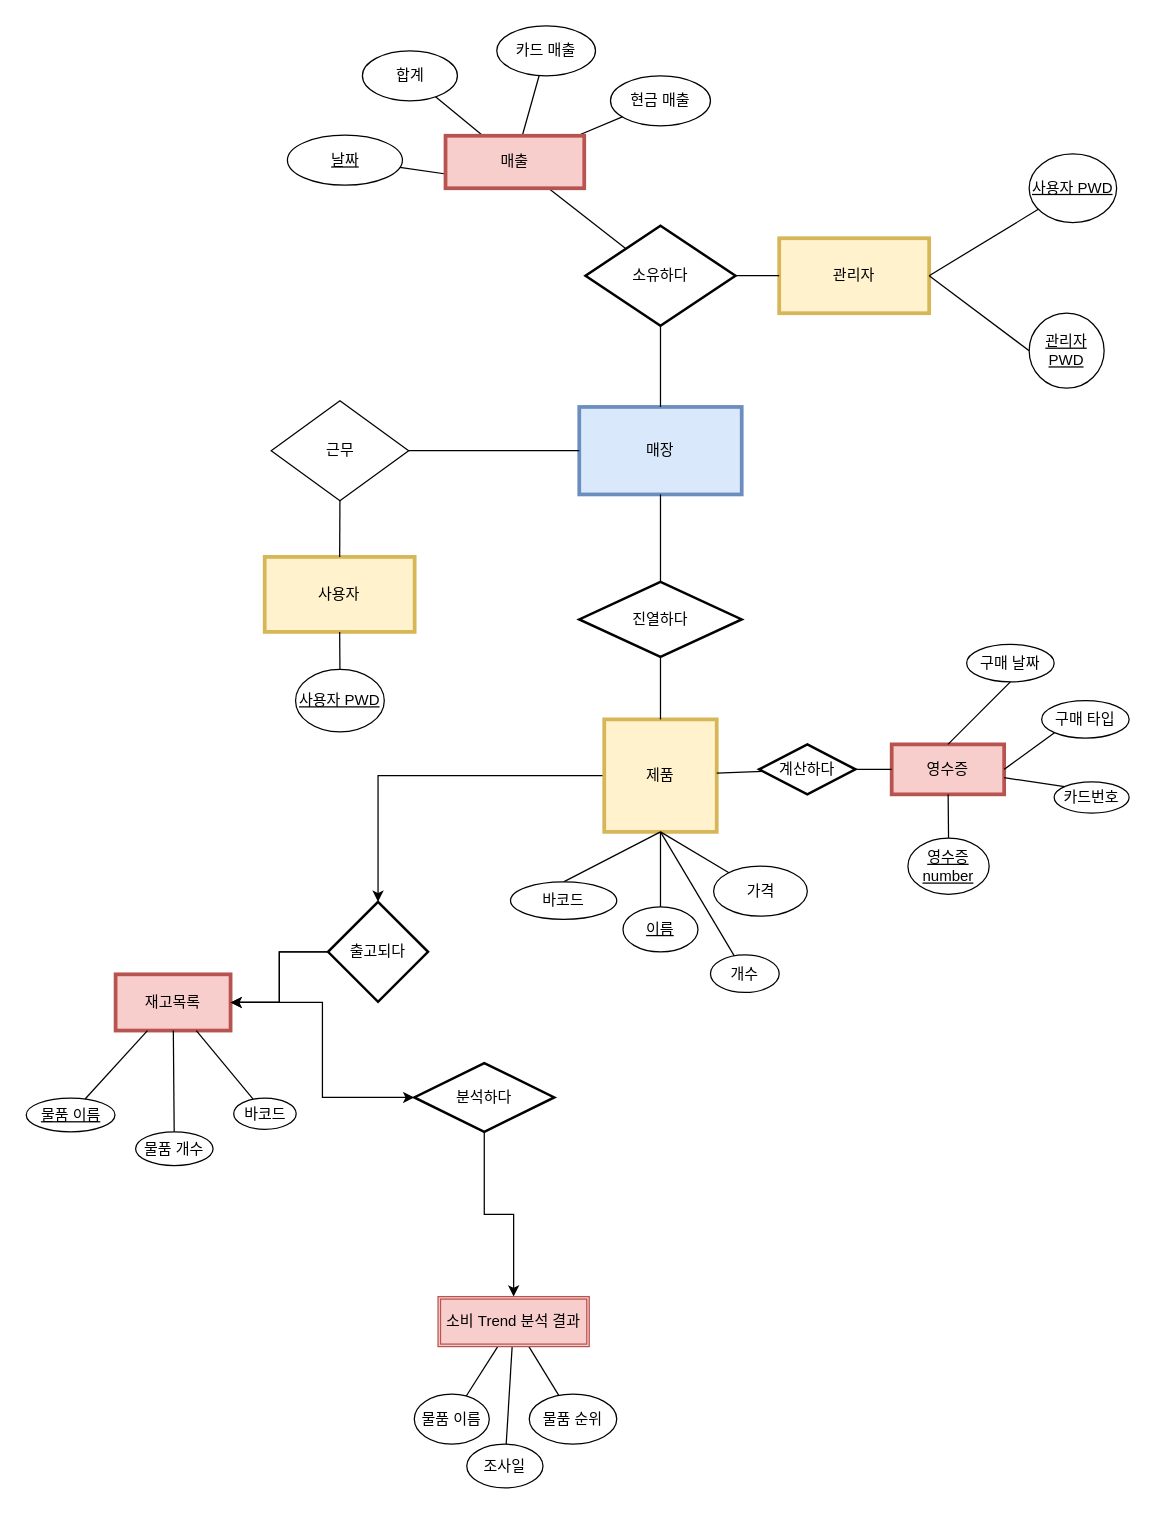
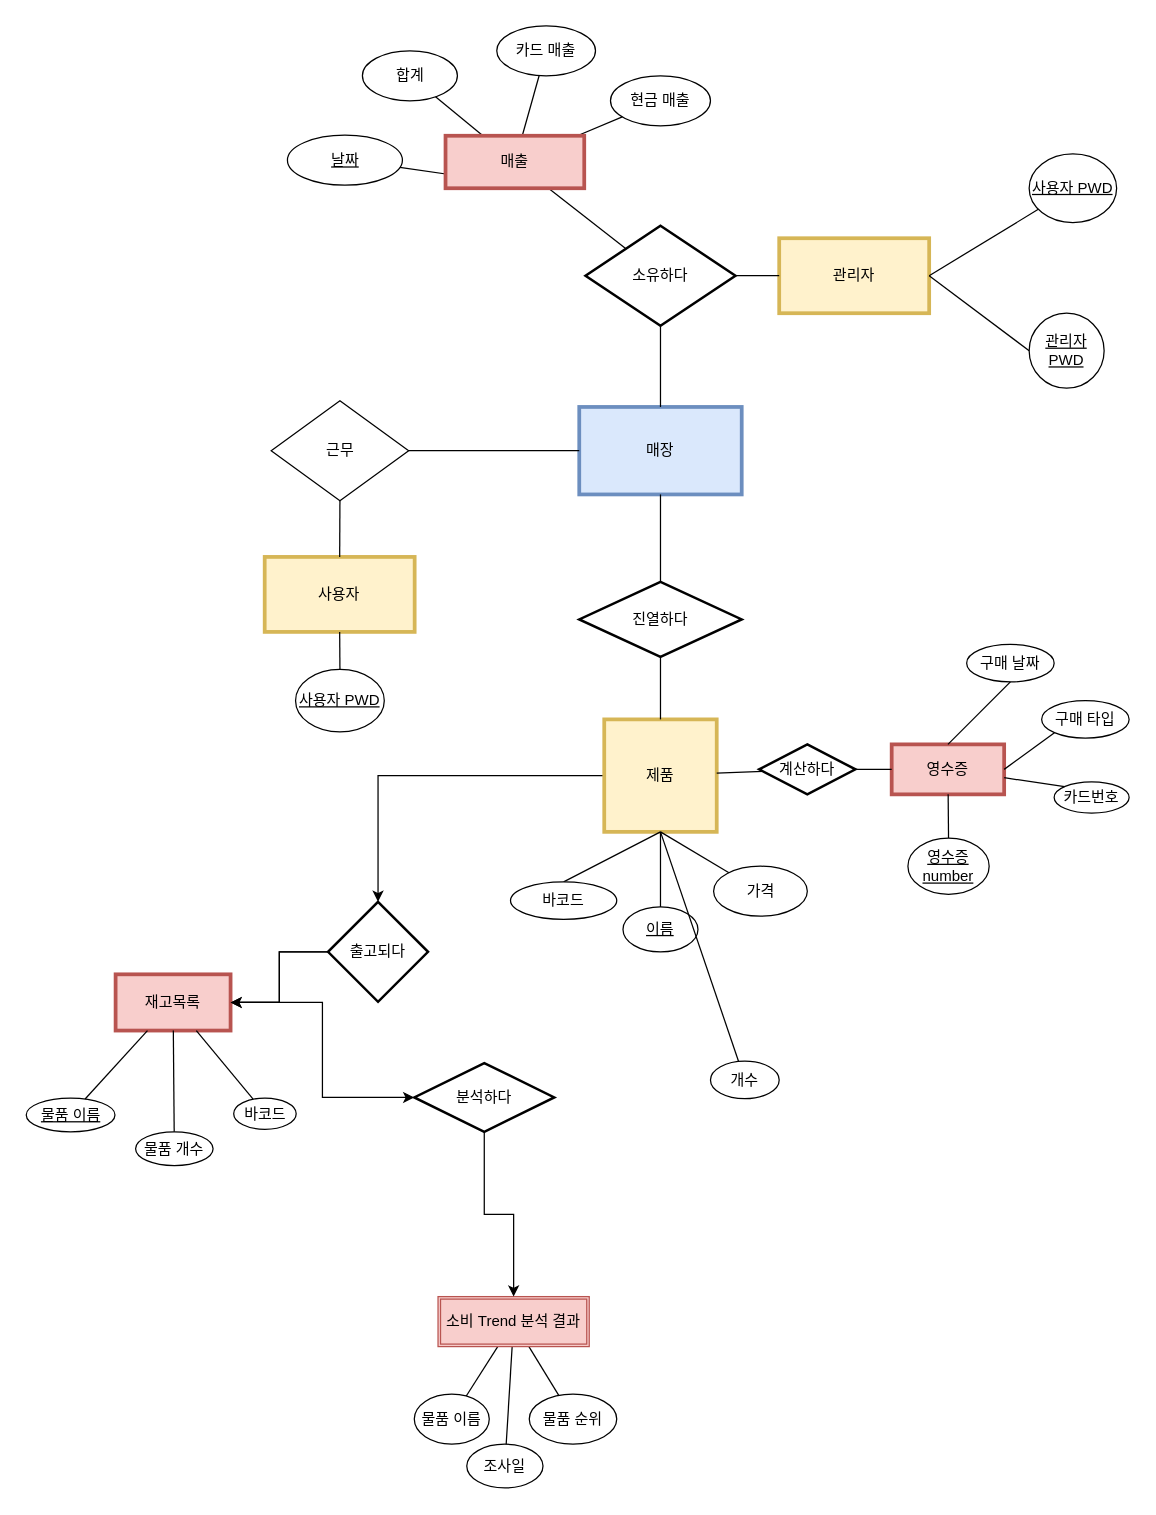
  <mxCell id="0" />
  <mxCell id="1" parent="0" />
  <mxCell id="2" value="매장" style="rounded=0;whiteSpace=wrap;html=1;strokeWidth=3;fillColor=#dae8fc;strokeColor=#6c8ebf;" parent="1" vertex="1"><mxGeometry x="463" y="325" width="130" height="70" as="geometry" /></mxCell>
  <mxCell id="3" value="사용자" style="rounded=0;whiteSpace=wrap;html=1;strokeWidth=3;fillColor=#fff2cc;strokeColor=#d6b656;" parent="1" vertex="1"><mxGeometry x="211.3" y="445" width="120" height="60" as="geometry" /></mxCell>
  <mxCell id="4" value="관리자" style="rounded=0;whiteSpace=wrap;html=1;strokeWidth=3;fillColor=#fff2cc;strokeColor=#d6b656;" parent="1" vertex="1"><mxGeometry x="623" y="190" width="120" height="60" as="geometry" /></mxCell>
  <mxCell id="5" value="소유하다" style="rhombus;whiteSpace=wrap;html=1;strokeWidth=2;" parent="1" vertex="1"><mxGeometry x="468" y="180" width="120" height="80" as="geometry" /></mxCell>
  <mxCell id="6" value="근무" style="rhombus;whiteSpace=wrap;html=1;rotation=0;" parent="1" vertex="1"><mxGeometry x="216.5" y="320" width="110" height="80" as="geometry" /></mxCell>
  <mxCell id="7" value="" style="endArrow=none;html=1;entryX=0;entryY=0.5;entryDx=0;entryDy=0;exitX=1;exitY=0.5;exitDx=0;exitDy=0;" parent="1" source="6" target="2" edge="1"><mxGeometry width="50" height="50" relative="1" as="geometry"><mxPoint x="203" y="240" as="sourcePoint" /><mxPoint x="163" y="220" as="targetPoint" /></mxGeometry></mxCell>
  <mxCell id="8" value="" style="endArrow=none;html=1;entryX=0.5;entryY=1;entryDx=0;entryDy=0;exitX=0.5;exitY=0;exitDx=0;exitDy=0;" parent="1" source="3" target="6" edge="1"><mxGeometry width="50" height="50" relative="1" as="geometry"><mxPoint x="133" y="475" as="sourcePoint" /><mxPoint x="183" y="425" as="targetPoint" /></mxGeometry></mxCell>
  <mxCell id="9" value="" style="endArrow=none;html=1;entryX=0.5;entryY=1;entryDx=0;entryDy=0;exitX=0.5;exitY=0;exitDx=0;exitDy=0;" parent="1" source="2" target="5" edge="1"><mxGeometry width="50" height="50" relative="1" as="geometry"><mxPoint x="133" y="475" as="sourcePoint" /><mxPoint x="183" y="425" as="targetPoint" /></mxGeometry></mxCell>
  <mxCell id="10" value="" style="endArrow=none;html=1;exitX=1;exitY=0.5;exitDx=0;exitDy=0;entryX=0;entryY=0.5;entryDx=0;entryDy=0;" parent="1" source="5" target="4" edge="1"><mxGeometry width="50" height="50" relative="1" as="geometry"><mxPoint x="383" y="215" as="sourcePoint" /><mxPoint x="433" y="165" as="targetPoint" /></mxGeometry></mxCell>
  <mxCell id="11" value="&lt;u&gt;사용자 PWD&lt;/u&gt;" style="ellipse;whiteSpace=wrap;html=1;" parent="1" vertex="1"><mxGeometry x="236" y="535" width="71" height="50" as="geometry" /></mxCell>
  <mxCell id="12" value="" style="endArrow=none;html=1;entryX=0.5;entryY=1;entryDx=0;entryDy=0;exitX=0.5;exitY=0;exitDx=0;exitDy=0;" parent="1" source="11" target="3" edge="1"><mxGeometry width="50" height="50" relative="1" as="geometry"><mxPoint x="133" y="575" as="sourcePoint" /><mxPoint x="183" y="525" as="targetPoint" /></mxGeometry></mxCell>
  <mxCell id="13" value="" style="endArrow=none;html=1;exitX=1;exitY=0.5;exitDx=0;exitDy=0;" parent="1" source="4" target="14" edge="1"><mxGeometry width="50" height="50" relative="1" as="geometry"><mxPoint x="573" y="210" as="sourcePoint" /><mxPoint x="623" y="160" as="targetPoint" /></mxGeometry></mxCell>
  <mxCell id="14" value="&lt;u&gt;사용자 PWD&lt;/u&gt;" style="ellipse;whiteSpace=wrap;html=1;" parent="1" vertex="1"><mxGeometry x="823" y="122.5" width="70" height="55" as="geometry" /></mxCell>
  <mxCell id="15" value="&lt;u&gt;관리자 PWD&lt;/u&gt;" style="ellipse;whiteSpace=wrap;html=1;" parent="1" vertex="1"><mxGeometry x="823" y="250" width="60" height="60" as="geometry" /></mxCell>
  <mxCell id="16" value="" style="endArrow=none;html=1;entryX=1;entryY=0.5;entryDx=0;entryDy=0;exitX=0;exitY=0.5;exitDx=0;exitDy=0;" parent="1" source="15" target="4" edge="1"><mxGeometry width="50" height="50" relative="1" as="geometry"><mxPoint x="603" y="215" as="sourcePoint" /><mxPoint x="623" y="215" as="targetPoint" /></mxGeometry></mxCell>
  <mxCell id="17" style="edgeStyle=orthogonalEdgeStyle;rounded=0;orthogonalLoop=1;jettySize=auto;html=1;" parent="1" source="18" target="69" edge="1"><mxGeometry relative="1" as="geometry" /></mxCell>
  <mxCell id="18" value="제품" style="whiteSpace=wrap;html=1;aspect=fixed;strokeWidth=3;fillColor=#fff2cc;strokeColor=#d6b656;" parent="1" vertex="1"><mxGeometry x="483" y="575" width="90" height="90" as="geometry" /></mxCell>
  <mxCell id="19" value="" style="endArrow=none;html=1;exitX=0.5;exitY=0;exitDx=0;exitDy=0;" parent="1" source="20" target="2" edge="1"><mxGeometry width="50" height="50" relative="1" as="geometry"><mxPoint x="133" y="575" as="sourcePoint" /><mxPoint x="183" y="525" as="targetPoint" /></mxGeometry></mxCell>
  <mxCell id="20" value="진열하다" style="rhombus;whiteSpace=wrap;html=1;strokeWidth=2;" parent="1" vertex="1"><mxGeometry x="463" y="465" width="130" height="60" as="geometry" /></mxCell>
  <mxCell id="21" value="" style="endArrow=none;html=1;exitX=0.5;exitY=0;exitDx=0;exitDy=0;" parent="1" source="18" target="20" edge="1"><mxGeometry width="50" height="50" relative="1" as="geometry"><mxPoint x="333" y="325" as="sourcePoint" /><mxPoint x="233" y="225" as="targetPoint" /></mxGeometry></mxCell>
  <mxCell id="22" value="" style="endArrow=none;html=1;entryX=0.5;entryY=1;entryDx=0;entryDy=0;exitX=0.5;exitY=0;exitDx=0;exitDy=0;" parent="1" source="23" target="18" edge="1"><mxGeometry width="50" height="50" relative="1" as="geometry"><mxPoint x="353" y="565" as="sourcePoint" /><mxPoint x="403" y="535" as="targetPoint" /></mxGeometry></mxCell>
  <mxCell id="23" value="바코드" style="ellipse;whiteSpace=wrap;html=1;" parent="1" vertex="1"><mxGeometry x="408" y="705" width="85" height="30" as="geometry" /></mxCell>
  <mxCell id="24" value="" style="endArrow=none;html=1;entryX=0.5;entryY=1;entryDx=0;entryDy=0;" parent="1" source="25" target="18" edge="1"><mxGeometry width="50" height="50" relative="1" as="geometry"><mxPoint x="433" y="575" as="sourcePoint" /><mxPoint x="453" y="545" as="targetPoint" /></mxGeometry></mxCell>
  <mxCell id="25" value="가격" style="ellipse;whiteSpace=wrap;html=1;" parent="1" vertex="1"><mxGeometry x="570.5" y="692.5" width="75" height="40" as="geometry" /></mxCell>
  <mxCell id="26" value="" style="endArrow=none;html=1;exitX=0.5;exitY=1;exitDx=0;exitDy=0;" parent="1" source="18" target="27" edge="1"><mxGeometry width="50" height="50" relative="1" as="geometry"><mxPoint x="583" y="655" as="sourcePoint" /><mxPoint x="613" y="635" as="targetPoint" /></mxGeometry></mxCell>
  <mxCell id="27" value="&lt;u&gt;이름&lt;/u&gt;" style="ellipse;whiteSpace=wrap;html=1;" parent="1" vertex="1"><mxGeometry x="498" y="725.1" width="60" height="36" as="geometry" /></mxCell>
  <mxCell id="28" value="" style="endArrow=none;html=1;entryX=0.5;entryY=1;entryDx=0;entryDy=0;" parent="1" source="29" target="18" edge="1"><mxGeometry width="50" height="50" relative="1" as="geometry"><mxPoint x="423" y="644" as="sourcePoint" /><mxPoint x="233" y="815" as="targetPoint" /></mxGeometry></mxCell>
- <mxCell id="29" value="개수" style="ellipse;whiteSpace=wrap;html=1;" parent="1" vertex="1"><mxGeometry x="568" y="763.5" width="55" height="30" as="geometry" /></mxCell>
+ <mxCell id="29" value="개수" style="ellipse;whiteSpace=wrap;html=1;" parent="1" vertex="1"><mxGeometry x="568" y="848.5" width="55" height="30" as="geometry" /></mxCell>
  <mxCell id="30" value="영수증" style="rounded=0;whiteSpace=wrap;html=1;strokeWidth=3;fillColor=#f8cecc;strokeColor=#b85450;" parent="1" vertex="1"><mxGeometry x="713" y="595" width="90" height="40" as="geometry" /></mxCell>
  <mxCell id="31" value="계산하다" style="rhombus;whiteSpace=wrap;html=1;strokeWidth=2;" parent="1" vertex="1"><mxGeometry x="607" y="595" width="77" height="40" as="geometry" /></mxCell>
  <mxCell id="32" value="" style="endArrow=none;html=1;" parent="1" source="18" target="31" edge="1"><mxGeometry width="50" height="50" relative="1" as="geometry"><mxPoint x="183" y="865" as="sourcePoint" /><mxPoint x="233" y="815" as="targetPoint" /></mxGeometry></mxCell>
  <mxCell id="33" value="" style="endArrow=none;html=1;" parent="1" source="31" target="30" edge="1"><mxGeometry width="50" height="50" relative="1" as="geometry"><mxPoint x="665" y="605" as="sourcePoint" /><mxPoint x="773" y="585" as="targetPoint" /></mxGeometry></mxCell>
  <mxCell id="34" value="" style="endArrow=none;html=1;exitX=0.5;exitY=0;exitDx=0;exitDy=0;" parent="1" source="35" target="30" edge="1"><mxGeometry width="50" height="50" relative="1" as="geometry"><mxPoint x="758" y="675" as="sourcePoint" /><mxPoint x="313" y="815" as="targetPoint" /></mxGeometry></mxCell>
  <mxCell id="35" value="&lt;u&gt;영수증 number&lt;/u&gt;" style="ellipse;whiteSpace=wrap;html=1;" parent="1" vertex="1"><mxGeometry x="726" y="670" width="65" height="45" as="geometry" /></mxCell>
  <mxCell id="36" value="구매 날짜" style="ellipse;whiteSpace=wrap;html=1;" parent="1" vertex="1"><mxGeometry x="773" y="515" width="70" height="30" as="geometry" /></mxCell>
  <mxCell id="37" value="구매 타입" style="ellipse;whiteSpace=wrap;html=1;" parent="1" vertex="1"><mxGeometry x="833" y="560" width="70" height="30" as="geometry" /></mxCell>
  <mxCell id="38" value="카드번호" style="ellipse;whiteSpace=wrap;html=1;" parent="1" vertex="1"><mxGeometry x="843" y="625" width="60" height="25" as="geometry" /></mxCell>
  <mxCell id="39" value="" style="endArrow=none;html=1;entryX=0.5;entryY=1;entryDx=0;entryDy=0;exitX=0.5;exitY=0;exitDx=0;exitDy=0;" parent="1" source="30" target="36" edge="1"><mxGeometry width="50" height="50" relative="1" as="geometry"><mxPoint x="723" y="575" as="sourcePoint" /><mxPoint x="773" y="525" as="targetPoint" /></mxGeometry></mxCell>
  <mxCell id="40" value="" style="endArrow=none;html=1;exitX=1;exitY=0.5;exitDx=0;exitDy=0;entryX=0;entryY=1;entryDx=0;entryDy=0;" parent="1" source="30" target="37" edge="1"><mxGeometry width="50" height="50" relative="1" as="geometry"><mxPoint x="793" y="645" as="sourcePoint" /><mxPoint x="843" y="595" as="targetPoint" /></mxGeometry></mxCell>
  <mxCell id="41" value="" style="endArrow=none;html=1;entryX=0;entryY=0;entryDx=0;entryDy=0;" parent="1" source="30" target="38" edge="1"><mxGeometry width="50" height="50" relative="1" as="geometry"><mxPoint x="803" y="705" as="sourcePoint" /><mxPoint x="853" y="655" as="targetPoint" /></mxGeometry></mxCell>
  <mxCell id="42" style="edgeStyle=orthogonalEdgeStyle;rounded=0;orthogonalLoop=1;jettySize=auto;html=1;entryX=0;entryY=0.5;entryDx=0;entryDy=0;" parent="1" source="43" target="71" edge="1"><mxGeometry relative="1" as="geometry" /></mxCell>
  <mxCell id="43" value="재고목록" style="rounded=0;whiteSpace=wrap;html=1;strokeWidth=3;fillColor=#f8cecc;strokeColor=#b85450;" parent="1" vertex="1"><mxGeometry x="92" y="779" width="92" height="45" as="geometry" /></mxCell>
  <mxCell id="44" value="물품 개수" style="ellipse;whiteSpace=wrap;html=1;strokeWidth=1;" parent="1" vertex="1"><mxGeometry x="108" y="905" width="62" height="27" as="geometry" /></mxCell>
  <mxCell id="45" value="바코드" style="ellipse;whiteSpace=wrap;html=1;strokeWidth=1;" parent="1" vertex="1"><mxGeometry x="186.5" y="878" width="50" height="25" as="geometry" /></mxCell>
  <mxCell id="46" value="&lt;u&gt;물품 이름&lt;/u&gt;" style="ellipse;whiteSpace=wrap;html=1;strokeWidth=1;" parent="1" vertex="1"><mxGeometry x="20.5" y="878" width="71" height="27" as="geometry" /></mxCell>
  <mxCell id="47" value="" style="endArrow=none;html=1;" parent="1" source="46" target="43" edge="1"><mxGeometry width="50" height="50" relative="1" as="geometry"><mxPoint x="25.5" y="1365" as="sourcePoint" /><mxPoint x="75.5" y="1315" as="targetPoint" /></mxGeometry></mxCell>
  <mxCell id="48" value="" style="endArrow=none;html=1;" parent="1" source="45" target="43" edge="1"><mxGeometry width="50" height="50" relative="1" as="geometry"><mxPoint x="203" y="895" as="sourcePoint" /><mxPoint x="175.5" y="685" as="targetPoint" /></mxGeometry></mxCell>
  <mxCell id="49" value="" style="endArrow=none;html=1;" parent="1" source="43" target="44" edge="1"><mxGeometry width="50" height="50" relative="1" as="geometry"><mxPoint x="205.5" y="745" as="sourcePoint" /><mxPoint x="227.253" y="679.385" as="targetPoint" /></mxGeometry></mxCell>
  <mxCell id="50" value="물품 이름" style="ellipse;whiteSpace=wrap;html=1;strokeWidth=1;" parent="1" vertex="1"><mxGeometry x="331" y="1114.882" width="60" height="40" as="geometry" /></mxCell>
  <mxCell id="51" value="물품 순위" style="ellipse;whiteSpace=wrap;html=1;strokeWidth=1;" parent="1" vertex="1"><mxGeometry x="423" y="1114.882" width="70" height="40" as="geometry" /></mxCell>
  <mxCell id="52" value="" style="endArrow=none;html=1;" parent="1" source="56" target="50" edge="1"><mxGeometry width="50" height="50" relative="1" as="geometry"><mxPoint x="402.065" y="1041.882" as="sourcePoint" /><mxPoint x="406" y="1001.882" as="targetPoint" /></mxGeometry></mxCell>
  <mxCell id="53" value="" style="endArrow=none;html=1;" parent="1" source="56" target="51" edge="1"><mxGeometry width="50" height="50" relative="1" as="geometry"><mxPoint x="419.25" y="1041.882" as="sourcePoint" /><mxPoint x="446" y="1001.882" as="targetPoint" /></mxGeometry></mxCell>
  <mxCell id="54" value="조사일" style="ellipse;whiteSpace=wrap;html=1;strokeWidth=1;" parent="1" vertex="1"><mxGeometry x="373" y="1155" width="61" height="35" as="geometry" /></mxCell>
  <mxCell id="55" value="" style="endArrow=none;html=1;" parent="1" source="56" target="54" edge="1"><mxGeometry width="50" height="50" relative="1" as="geometry"><mxPoint x="462.256" y="1041.882" as="sourcePoint" /><mxPoint x="516" y="1031.882" as="targetPoint" /></mxGeometry></mxCell>
  <mxCell id="56" value="소비 Trend 분석 결과" style="shape=ext;double=1;rounded=0;whiteSpace=wrap;html=1;strokeWidth=1;fillColor=#f8cecc;strokeColor=#b85450;" parent="1" vertex="1"><mxGeometry x="350" y="1036.882" width="121" height="40" as="geometry" /></mxCell>
  <mxCell id="57" value="" style="endArrow=none;html=1;" parent="1" source="66" target="5" edge="1"><mxGeometry width="50" height="50" relative="1" as="geometry"><mxPoint x="344.964" y="40" as="sourcePoint" /><mxPoint x="383" y="35" as="targetPoint" /></mxGeometry></mxCell>
  <mxCell id="58" value="&lt;u&gt;날짜&lt;/u&gt;" style="ellipse;whiteSpace=wrap;html=1;strokeWidth=1;" parent="1" vertex="1"><mxGeometry x="229.5" y="107.5" width="92" height="40" as="geometry" /></mxCell>
  <mxCell id="59" value="합계" style="ellipse;whiteSpace=wrap;html=1;strokeWidth=1;" parent="1" vertex="1"><mxGeometry x="289.5" y="40" width="76" height="40" as="geometry" /></mxCell>
  <mxCell id="60" value="카드 매출" style="ellipse;whiteSpace=wrap;html=1;strokeWidth=1;" parent="1" vertex="1"><mxGeometry x="397" y="20" width="79" height="40" as="geometry" /></mxCell>
  <mxCell id="61" value="현금 매출" style="ellipse;whiteSpace=wrap;html=1;strokeWidth=1;" parent="1" vertex="1"><mxGeometry x="488" y="60" width="80" height="40" as="geometry" /></mxCell>
  <mxCell id="62" value="" style="endArrow=none;html=1;" parent="1" source="58" edge="1"><mxGeometry width="50" height="50" relative="1" as="geometry"><mxPoint x="317" y="140" as="sourcePoint" /><mxPoint x="366" y="140" as="targetPoint" /></mxGeometry></mxCell>
  <mxCell id="63" value="" style="endArrow=none;html=1;" parent="1" source="66" target="59" edge="1"><mxGeometry width="50" height="50" relative="1" as="geometry"><mxPoint x="376.9" y="100" as="sourcePoint" /><mxPoint x="377" y="60" as="targetPoint" /></mxGeometry></mxCell>
  <mxCell id="64" value="" style="endArrow=none;html=1;" parent="1" source="66" target="60" edge="1"><mxGeometry width="50" height="50" relative="1" as="geometry"><mxPoint x="419.076" y="100" as="sourcePoint" /><mxPoint x="487" y="60" as="targetPoint" /></mxGeometry></mxCell>
  <mxCell id="65" value="" style="endArrow=none;html=1;" parent="1" source="66" target="61" edge="1"><mxGeometry width="50" height="50" relative="1" as="geometry"><mxPoint x="456.5" y="108.996" as="sourcePoint" /><mxPoint x="557" y="80" as="targetPoint" /></mxGeometry></mxCell>
  <mxCell id="66" value="매출" style="rounded=0;whiteSpace=wrap;html=1;strokeWidth=3;fillColor=#f8cecc;strokeColor=#b85450;" parent="1" vertex="1"><mxGeometry x="356" y="108" width="111" height="42" as="geometry" /></mxCell>
  <mxCell id="67" value="" style="edgeStyle=orthogonalEdgeStyle;rounded=0;orthogonalLoop=1;jettySize=auto;html=1;" parent="1" source="69" target="43" edge="1"><mxGeometry relative="1" as="geometry" /></mxCell>
  <mxCell id="68" style="edgeStyle=orthogonalEdgeStyle;rounded=0;orthogonalLoop=1;jettySize=auto;html=1;" parent="1" source="69" target="43" edge="1"><mxGeometry relative="1" as="geometry" /></mxCell>
  <mxCell id="69" value="출고되다" style="rhombus;whiteSpace=wrap;html=1;strokeWidth=2;" parent="1" vertex="1"><mxGeometry x="262" y="721" width="80" height="80" as="geometry" /></mxCell>
  <mxCell id="70" style="edgeStyle=orthogonalEdgeStyle;rounded=0;orthogonalLoop=1;jettySize=auto;html=1;" parent="1" source="71" target="56" edge="1"><mxGeometry relative="1" as="geometry" /></mxCell>
  <mxCell id="71" value="분석하다" style="rhombus;whiteSpace=wrap;html=1;strokeWidth=2;" parent="1" vertex="1"><mxGeometry x="331" y="850" width="112" height="55" as="geometry" /></mxCell>
